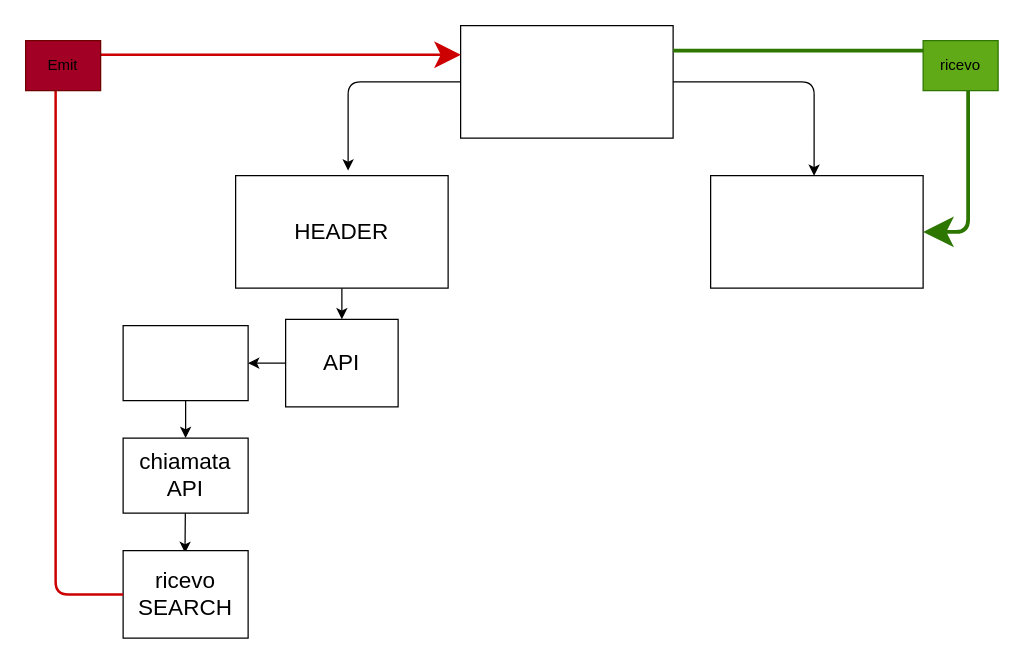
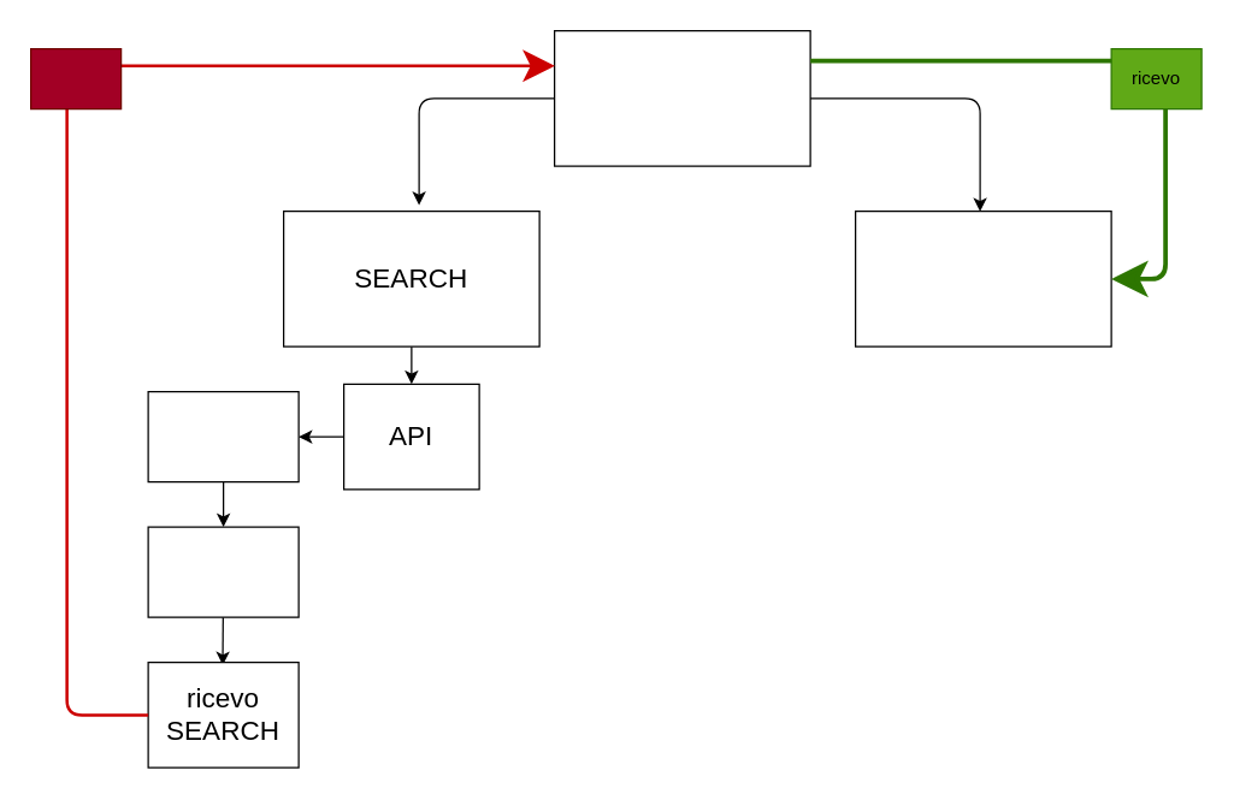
  <mxCell id="0" />
  <mxCell id="1" parent="0" />
  <mxCell id="2" style="edgeStyle=orthogonalEdgeStyle;orthogonalLoop=1;jettySize=auto;html=1;strokeColor=#000000;" parent="1" source="3" edge="1"><mxGeometry relative="1" as="geometry"><mxPoint x="278" y="136" as="targetPoint" /><Array as="points"><mxPoint x="278" y="65" /></Array></mxGeometry></mxCell>
  <mxCell id="3" value="" style="shape=table;startSize=0;container=1;collapsible=0;childLayout=tableLayout;rounded=1;" parent="1" vertex="1"><mxGeometry x="368" y="20" width="170" height="90" as="geometry" /></mxCell>
  <mxCell id="4" value="" style="shape=partialRectangle;collapsible=0;dropTarget=0;pointerEvents=0;fillColor=none;top=0;left=0;bottom=0;right=0;points=[[0,0.5],[1,0.5]];portConstraint=eastwest;rounded=1;" parent="3" vertex="1"><mxGeometry width="170" height="90" as="geometry" /></mxCell>
  <mxCell id="5" style="edgeStyle=orthogonalEdgeStyle;orthogonalLoop=1;jettySize=auto;html=1;entryX=0.487;entryY=0.002;entryDx=0;entryDy=0;entryPerimeter=0;strokeColor=#000000;" parent="1" source="4" target="7" edge="1"><mxGeometry relative="1" as="geometry"><mxPoint x="648" y="180" as="targetPoint" /></mxGeometry></mxCell>
  <mxCell id="6" value="" style="shape=table;startSize=0;container=1;collapsible=0;childLayout=tableLayout;rounded=1;" parent="1" vertex="1"><mxGeometry x="568" y="140" width="170" height="90" as="geometry" /></mxCell>
  <mxCell id="7" value="" style="shape=partialRectangle;collapsible=0;dropTarget=0;pointerEvents=0;fillColor=none;top=0;left=0;bottom=0;right=0;points=[[0,0.5],[1,0.5]];portConstraint=eastwest;rounded=1;" parent="6" vertex="1"><mxGeometry width="170" height="90" as="geometry" /></mxCell>
  <mxCell id="8" style="edgeStyle=none;orthogonalLoop=1;jettySize=auto;html=1;strokeColor=#000000;" parent="1" source="9" target="14" edge="1"><mxGeometry relative="1" as="geometry" /></mxCell>
  <mxCell id="9" value="" style="shape=table;startSize=0;container=1;collapsible=0;childLayout=tableLayout;rounded=1;" parent="1" vertex="1"><mxGeometry x="188" y="140" width="170" height="90" as="geometry" /></mxCell>
  <mxCell id="10" value="" style="shape=partialRectangle;collapsible=0;dropTarget=0;pointerEvents=0;fillColor=none;top=0;left=0;bottom=0;right=0;points=[[0,0.5],[1,0.5]];portConstraint=eastwest;rounded=1;" parent="9" vertex="1"><mxGeometry width="170" height="90" as="geometry" /></mxCell>
- <mxCell id="11" value="&lt;font style=&quot;font-size: 18px&quot;&gt;HEADER&lt;/font&gt;" style="shape=partialRectangle;html=1;whiteSpace=wrap;connectable=0;overflow=hidden;fillColor=none;top=0;left=0;bottom=0;right=0;rounded=1;" parent="10" vertex="1"><mxGeometry width="170" height="90" as="geometry" /></mxCell>
+ <mxCell id="11" value="&lt;font style=&quot;font-size: 18px&quot;&gt;SEARCH&lt;/font&gt;" style="shape=partialRectangle;html=1;whiteSpace=wrap;connectable=0;overflow=hidden;fillColor=none;top=0;left=0;bottom=0;right=0;rounded=1;" parent="10" vertex="1"><mxGeometry width="170" height="90" as="geometry" /></mxCell>
  <mxCell id="12" style="edgeStyle=none;orthogonalLoop=1;jettySize=auto;html=1;entryX=1;entryY=0.5;entryDx=0;entryDy=0;strokeColor=#000000;" parent="1" source="13" target="18" edge="1"><mxGeometry relative="1" as="geometry" /></mxCell>
  <mxCell id="13" value="" style="shape=table;startSize=0;container=1;collapsible=0;childLayout=tableLayout;rounded=1;" parent="1" vertex="1"><mxGeometry x="228" y="255" width="90" height="70" as="geometry" /></mxCell>
  <mxCell id="14" value="" style="shape=partialRectangle;collapsible=0;dropTarget=0;pointerEvents=0;fillColor=none;top=0;left=0;bottom=0;right=0;points=[[0,0.5],[1,0.5]];portConstraint=eastwest;rounded=1;" parent="13" vertex="1"><mxGeometry width="90" height="70" as="geometry" /></mxCell>
  <mxCell id="15" value="&lt;font style=&quot;font-size: 18px&quot;&gt;API&lt;/font&gt;" style="shape=partialRectangle;html=1;whiteSpace=wrap;connectable=0;overflow=hidden;fillColor=none;top=0;left=0;bottom=0;right=0;rounded=1;" parent="14" vertex="1"><mxGeometry width="90" height="70" as="geometry" /></mxCell>
  <mxCell id="16" style="edgeStyle=none;orthogonalLoop=1;jettySize=auto;html=1;strokeColor=#000000;" parent="1" source="17" target="21" edge="1"><mxGeometry relative="1" as="geometry" /></mxCell>
  <mxCell id="17" value="" style="shape=table;startSize=0;container=1;collapsible=0;childLayout=tableLayout;rounded=1;" parent="1" vertex="1"><mxGeometry x="98" y="260" width="100" height="60" as="geometry" /></mxCell>
  <mxCell id="18" value="" style="shape=partialRectangle;collapsible=0;dropTarget=0;pointerEvents=0;fillColor=none;top=0;left=0;bottom=0;right=0;points=[[0,0.5],[1,0.5]];portConstraint=eastwest;rounded=1;" parent="17" vertex="1"><mxGeometry width="100" height="60" as="geometry" /></mxCell>
  <mxCell id="19" style="edgeStyle=none;orthogonalLoop=1;jettySize=auto;html=1;entryX=0.495;entryY=0.026;entryDx=0;entryDy=0;entryPerimeter=0;strokeColor=#000000;" parent="1" source="20" target="24" edge="1"><mxGeometry relative="1" as="geometry" /></mxCell>
  <mxCell id="20" value="" style="shape=table;startSize=0;container=1;collapsible=0;childLayout=tableLayout;rounded=1;" parent="1" vertex="1"><mxGeometry x="98" y="350" width="100" height="60" as="geometry" /></mxCell>
  <mxCell id="21" value="" style="shape=partialRectangle;collapsible=0;dropTarget=0;pointerEvents=0;fillColor=none;top=0;left=0;bottom=0;right=0;points=[[0,0.5],[1,0.5]];portConstraint=eastwest;rounded=1;" parent="20" vertex="1"><mxGeometry width="100" height="60" as="geometry" /></mxCell>
- <mxCell id="22" value="&lt;font style=&quot;font-size: 18px&quot;&gt;chiamata&lt;br&gt;API&lt;/font&gt;" style="shape=partialRectangle;html=1;whiteSpace=wrap;connectable=0;overflow=hidden;fillColor=none;top=0;left=0;bottom=0;right=0;rounded=1;" parent="21" vertex="1"><mxGeometry width="100" height="60" as="geometry" /></mxCell>
  <mxCell id="23" value="" style="shape=table;startSize=0;container=1;collapsible=0;childLayout=tableLayout;rounded=1;" parent="1" vertex="1"><mxGeometry x="98" y="440" width="100" height="70" as="geometry" /></mxCell>
  <mxCell id="24" value="" style="shape=partialRectangle;collapsible=0;dropTarget=0;pointerEvents=0;fillColor=none;top=0;left=0;bottom=0;right=0;points=[[0,0.5],[1,0.5]];portConstraint=eastwest;rounded=1;" parent="23" vertex="1"><mxGeometry width="100" height="70" as="geometry" /></mxCell>
  <mxCell id="25" value="&lt;font style=&quot;font-size: 18px&quot;&gt;ricevo&lt;br&gt;SEARCH&lt;/font&gt;" style="shape=partialRectangle;html=1;whiteSpace=wrap;connectable=0;overflow=hidden;fillColor=none;top=0;left=0;bottom=0;right=0;rounded=1;" parent="24" vertex="1"><mxGeometry width="100" height="70" as="geometry" /></mxCell>
  <mxCell id="26" style="edgeStyle=elbowEdgeStyle;orthogonalLoop=1;jettySize=auto;elbow=vertical;html=1;entryX=0.001;entryY=0.259;entryDx=0;entryDy=0;fillColor=#a20025;entryPerimeter=0;strokeColor=#CC0000;jumpSize=6;endSize=15;strokeWidth=2;" parent="1" source="24" target="4" edge="1"><mxGeometry relative="1" as="geometry"><Array as="points"><mxPoint x="44" y="310" /></Array></mxGeometry></mxCell>
  <mxCell id="27" value="" style="shape=table;startSize=0;container=1;collapsible=0;childLayout=tableLayout;fillColor=#a20025;strokeColor=#6F0000;fontColor=#ffffff;rounded=1;" parent="1" vertex="1"><mxGeometry x="20" y="32" width="60" height="40" as="geometry" /></mxCell>
  <mxCell id="28" value="" style="shape=partialRectangle;collapsible=0;dropTarget=0;pointerEvents=0;fillColor=none;top=0;left=0;bottom=0;right=0;points=[[0,0.5],[1,0.5]];portConstraint=eastwest;rounded=1;" parent="27" vertex="1"><mxGeometry width="60" height="40" as="geometry" /></mxCell>
- <mxCell id="29" value="Emit" style="shape=partialRectangle;html=1;whiteSpace=wrap;connectable=0;overflow=hidden;fillColor=none;top=0;left=0;bottom=0;right=0;rounded=1;" parent="28" vertex="1"><mxGeometry width="60" height="40" as="geometry" /></mxCell>
  <mxCell id="30" style="edgeStyle=elbowEdgeStyle;orthogonalLoop=1;jettySize=auto;html=1;entryX=1;entryY=0.5;entryDx=0;entryDy=0;fillColor=#60a917;strokeColor=#2D7600;endSize=15;strokeWidth=3;" parent="1" source="4" target="7" edge="1"><mxGeometry relative="1" as="geometry"><Array as="points"><mxPoint x="774" y="40" /></Array></mxGeometry></mxCell>
  <mxCell id="31" value="" style="shape=table;startSize=0;container=1;collapsible=0;childLayout=tableLayout;fillColor=#60a917;strokeColor=#2D7600;fontColor=#ffffff;rounded=1;" parent="1" vertex="1"><mxGeometry x="738" y="32" width="60" height="40" as="geometry" /></mxCell>
  <mxCell id="32" value="" style="shape=partialRectangle;collapsible=0;dropTarget=0;pointerEvents=0;fillColor=none;top=0;left=0;bottom=0;right=0;points=[[0,0.5],[1,0.5]];portConstraint=eastwest;rounded=1;" parent="31" vertex="1"><mxGeometry width="60" height="40" as="geometry" /></mxCell>
  <mxCell id="33" value="ricevo" style="shape=partialRectangle;html=1;whiteSpace=wrap;connectable=0;overflow=hidden;fillColor=none;top=0;left=0;bottom=0;right=0;rounded=1;" parent="32" vertex="1"><mxGeometry width="60" height="40" as="geometry" /></mxCell>
